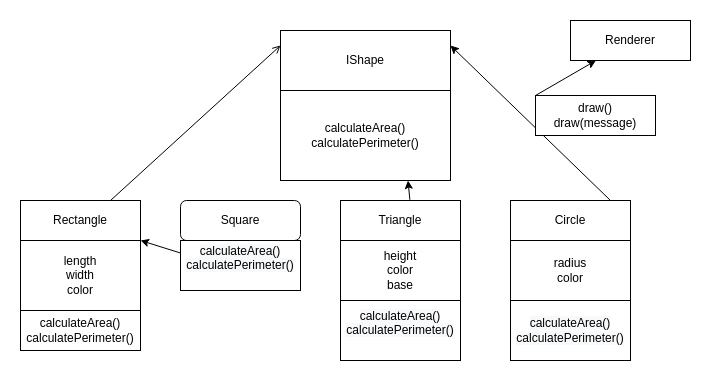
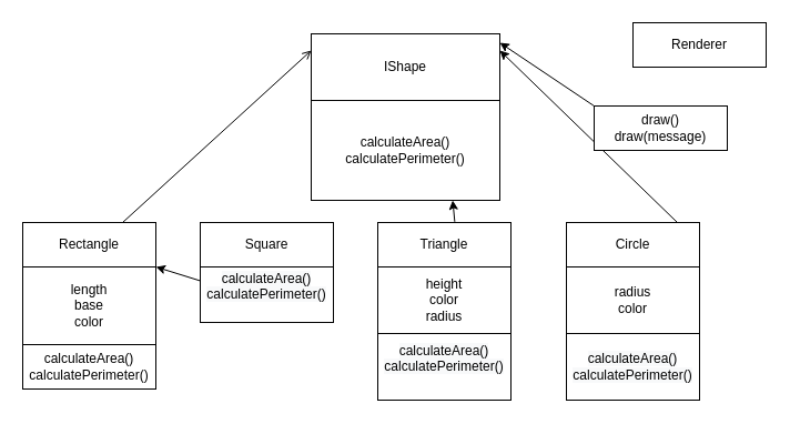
  <mxCell id="0" />
  <mxCell id="1" parent="0" />
  <mxCell id="2" value="IShape" style="rounded=0;whiteSpace=wrap;html=1;" parent="1" vertex="1"><mxGeometry x="280" y="30" width="170" height="60" as="geometry" /></mxCell>
  <mxCell id="3" value="calculateArea()&lt;br&gt;calculatePerimeter()" style="rounded=0;whiteSpace=wrap;html=1;" parent="1" vertex="1"><mxGeometry x="280" y="90" width="170" height="90" as="geometry" /></mxCell>
  <mxCell id="4" value="Rectangle" style="rounded=0;whiteSpace=wrap;html=1;" parent="1" vertex="1"><mxGeometry x="20" y="200" width="120" height="40" as="geometry" /></mxCell>
- <mxCell id="5" value="length&lt;br&gt;width&lt;br&gt;color&lt;br&gt;" style="rounded=0;whiteSpace=wrap;html=1;" parent="1" vertex="1"><mxGeometry x="20" y="240" width="120" height="70" as="geometry" /></mxCell>
+ <mxCell id="5" value="length&lt;br&gt;base&lt;br&gt;color&lt;br&gt;" style="rounded=0;whiteSpace=wrap;html=1;" parent="1" vertex="1"><mxGeometry x="20" y="240" width="120" height="70" as="geometry" /></mxCell>
  <mxCell id="6" value="calculateArea()&lt;br&gt;calculatePerimeter()" style="rounded=0;whiteSpace=wrap;html=1;" parent="1" vertex="1"><mxGeometry x="20" y="310" width="120" height="40" as="geometry" /></mxCell>
- <mxCell id="7" value="Square" style="whiteSpace=wrap;html=1;rounded=1;" parent="1" vertex="1"><mxGeometry x="180" y="200" width="120" height="40" as="geometry" /></mxCell>
+ <mxCell id="7" value="Square" style="rounded=0;whiteSpace=wrap;html=1;" parent="1" vertex="1"><mxGeometry x="180" y="200" width="120" height="40" as="geometry" /></mxCell>
  <mxCell id="8" value="&#10;&lt;span style=&quot;color: rgb(0, 0, 0); font-family: Helvetica; font-size: 12px; font-style: normal; font-variant-ligatures: normal; font-variant-caps: normal; font-weight: 400; letter-spacing: normal; orphans: 2; text-align: center; text-indent: 0px; text-transform: none; widows: 2; word-spacing: 0px; -webkit-text-stroke-width: 0px; background-color: rgb(248, 249, 250); text-decoration-thickness: initial; text-decoration-style: initial; text-decoration-color: initial; float: none; display: inline !important;&quot;&gt;calculateArea()&lt;/span&gt;&lt;br style=&quot;color: rgb(0, 0, 0); font-family: Helvetica; font-size: 12px; font-style: normal; font-variant-ligatures: normal; font-variant-caps: normal; font-weight: 400; letter-spacing: normal; orphans: 2; text-align: center; text-indent: 0px; text-transform: none; widows: 2; word-spacing: 0px; -webkit-text-stroke-width: 0px; background-color: rgb(248, 249, 250); text-decoration-thickness: initial; text-decoration-style: initial; text-decoration-color: initial;&quot;&gt;&lt;span style=&quot;color: rgb(0, 0, 0); font-family: Helvetica; font-size: 12px; font-style: normal; font-variant-ligatures: normal; font-variant-caps: normal; font-weight: 400; letter-spacing: normal; orphans: 2; text-align: center; text-indent: 0px; text-transform: none; widows: 2; word-spacing: 0px; -webkit-text-stroke-width: 0px; background-color: rgb(248, 249, 250); text-decoration-thickness: initial; text-decoration-style: initial; text-decoration-color: initial; float: none; display: inline !important;&quot;&gt;calculatePerimeter()&lt;/span&gt;&#10;&#10;" style="rounded=0;whiteSpace=wrap;html=1;" parent="1" vertex="1"><mxGeometry x="180" y="240" width="120" height="50" as="geometry" /></mxCell>
- <mxCell id="9" value="height&lt;br&gt;color&lt;br&gt;base" style="rounded=0;whiteSpace=wrap;html=1;" parent="1" vertex="1"><mxGeometry x="340" y="240" width="120" height="60" as="geometry" /></mxCell>
+ <mxCell id="9" value="height&lt;br&gt;color&lt;br&gt;radius" style="rounded=0;whiteSpace=wrap;html=1;" parent="1" vertex="1"><mxGeometry x="340" y="240" width="120" height="60" as="geometry" /></mxCell>
  <mxCell id="10" value="Triangle" style="rounded=0;whiteSpace=wrap;html=1;" parent="1" vertex="1"><mxGeometry x="340" y="200" width="120" height="40" as="geometry" /></mxCell>
  <mxCell id="11" value="&#10;&lt;span style=&quot;color: rgb(0, 0, 0); font-family: Helvetica; font-size: 12px; font-style: normal; font-variant-ligatures: normal; font-variant-caps: normal; font-weight: 400; letter-spacing: normal; orphans: 2; text-align: center; text-indent: 0px; text-transform: none; widows: 2; word-spacing: 0px; -webkit-text-stroke-width: 0px; background-color: rgb(248, 249, 250); text-decoration-thickness: initial; text-decoration-style: initial; text-decoration-color: initial; float: none; display: inline !important;&quot;&gt;calculateArea()&lt;/span&gt;&lt;br style=&quot;color: rgb(0, 0, 0); font-family: Helvetica; font-size: 12px; font-style: normal; font-variant-ligatures: normal; font-variant-caps: normal; font-weight: 400; letter-spacing: normal; orphans: 2; text-align: center; text-indent: 0px; text-transform: none; widows: 2; word-spacing: 0px; -webkit-text-stroke-width: 0px; background-color: rgb(248, 249, 250); text-decoration-thickness: initial; text-decoration-style: initial; text-decoration-color: initial;&quot;&gt;&lt;span style=&quot;color: rgb(0, 0, 0); font-family: Helvetica; font-size: 12px; font-style: normal; font-variant-ligatures: normal; font-variant-caps: normal; font-weight: 400; letter-spacing: normal; orphans: 2; text-align: center; text-indent: 0px; text-transform: none; widows: 2; word-spacing: 0px; -webkit-text-stroke-width: 0px; background-color: rgb(248, 249, 250); text-decoration-thickness: initial; text-decoration-style: initial; text-decoration-color: initial; float: none; display: inline !important;&quot;&gt;calculatePerimeter()&lt;/span&gt;&#10;&#10;" style="rounded=0;whiteSpace=wrap;html=1;" parent="1" vertex="1"><mxGeometry x="340" y="300" width="120" height="60" as="geometry" /></mxCell>
  <mxCell id="12" value="Circle" style="rounded=0;whiteSpace=wrap;html=1;" parent="1" vertex="1"><mxGeometry x="510" y="200" width="120" height="40" as="geometry" /></mxCell>
  <mxCell id="13" value="&#10;&lt;br style=&quot;color: rgb(0, 0, 0); font-family: Helvetica; font-size: 12px; font-style: normal; font-variant-ligatures: normal; font-variant-caps: normal; font-weight: 400; letter-spacing: normal; orphans: 2; text-align: center; text-indent: 0px; text-transform: none; widows: 2; word-spacing: 0px; -webkit-text-stroke-width: 0px; background-color: rgb(248, 249, 250); text-decoration-thickness: initial; text-decoration-style: initial; text-decoration-color: initial;&quot;&gt;&lt;span style=&quot;color: rgb(0, 0, 0); font-family: Helvetica; font-size: 12px; font-style: normal; font-variant-ligatures: normal; font-variant-caps: normal; font-weight: 400; letter-spacing: normal; orphans: 2; text-align: center; text-indent: 0px; text-transform: none; widows: 2; word-spacing: 0px; -webkit-text-stroke-width: 0px; text-decoration-thickness: initial; text-decoration-style: initial; text-decoration-color: initial; background-color: rgb(248, 249, 250); float: none; display: inline !important;&quot;&gt;calculateArea()&lt;/span&gt;&lt;br style=&quot;color: rgb(0, 0, 0); font-family: Helvetica; font-size: 12px; font-style: normal; font-variant-ligatures: normal; font-variant-caps: normal; font-weight: 400; letter-spacing: normal; orphans: 2; text-align: center; text-indent: 0px; text-transform: none; widows: 2; word-spacing: 0px; -webkit-text-stroke-width: 0px; text-decoration-thickness: initial; text-decoration-style: initial; text-decoration-color: initial; background-color: rgb(248, 249, 250);&quot;&gt;&lt;span style=&quot;color: rgb(0, 0, 0); font-family: Helvetica; font-size: 12px; font-style: normal; font-variant-ligatures: normal; font-variant-caps: normal; font-weight: 400; letter-spacing: normal; orphans: 2; text-align: center; text-indent: 0px; text-transform: none; widows: 2; word-spacing: 0px; -webkit-text-stroke-width: 0px; text-decoration-thickness: initial; text-decoration-style: initial; text-decoration-color: initial; background-color: rgb(248, 249, 250); float: none; display: inline !important;&quot;&gt;calculatePerimeter()&lt;/span&gt;&lt;br style=&quot;color: rgb(0, 0, 0); font-family: Helvetica; font-size: 12px; font-style: normal; font-variant-ligatures: normal; font-variant-caps: normal; font-weight: 400; letter-spacing: normal; orphans: 2; text-align: center; text-indent: 0px; text-transform: none; widows: 2; word-spacing: 0px; -webkit-text-stroke-width: 0px; background-color: rgb(248, 249, 250); text-decoration-thickness: initial; text-decoration-style: initial; text-decoration-color: initial;&quot;&gt;&#10;&#10;" style="rounded=0;whiteSpace=wrap;html=1;" parent="1" vertex="1"><mxGeometry x="510" y="300" width="120" height="60" as="geometry" /></mxCell>
  <mxCell id="14" value="radius&lt;br&gt;color" style="rounded=0;whiteSpace=wrap;html=1;" parent="1" vertex="1"><mxGeometry x="510" y="240" width="120" height="60" as="geometry" /></mxCell>
  <mxCell id="15" value="" style="endArrow=open;html=1;rounded=0;entryX=0;entryY=0.25;entryDx=0;entryDy=0;exitX=0.75;exitY=0;exitDx=0;exitDy=0;" parent="1" source="4" target="2" edge="1"><mxGeometry width="50" height="50" relative="1" as="geometry"><mxPoint x="140" y="170" as="sourcePoint" /><mxPoint x="190" y="120" as="targetPoint" /></mxGeometry></mxCell>
  <mxCell id="16" value="" style="endArrow=classic;html=1;rounded=0;entryX=0.75;entryY=1;entryDx=0;entryDy=0;exitX=0.578;exitY=-0.017;exitDx=0;exitDy=0;exitPerimeter=0;" parent="1" source="10" target="3" edge="1"><mxGeometry width="50" height="50" relative="1" as="geometry"><mxPoint x="420" y="190" as="sourcePoint" /><mxPoint x="440" y="160" as="targetPoint" /></mxGeometry></mxCell>
  <mxCell id="17" value="" style="endArrow=classic;html=1;rounded=0;entryX=1;entryY=0;entryDx=0;entryDy=0;exitX=0;exitY=0.25;exitDx=0;exitDy=0;" parent="1" source="8" target="5" edge="1"><mxGeometry width="50" height="50" relative="1" as="geometry"><mxPoint x="260" y="370" as="sourcePoint" /><mxPoint x="220" y="305" as="targetPoint" /></mxGeometry></mxCell>
  <mxCell id="18" value="" style="endArrow=classic;html=1;rounded=0;entryX=1;entryY=0.25;entryDx=0;entryDy=0;" parent="1" target="2" edge="1"><mxGeometry width="50" height="50" relative="1" as="geometry"><mxPoint x="610" y="200" as="sourcePoint" /><mxPoint x="660" y="150" as="targetPoint" /></mxGeometry></mxCell>
  <mxCell id="19" value="Renderer" style="rounded=0;whiteSpace=wrap;html=1;" parent="1" vertex="1"><mxGeometry x="570" y="20" width="120" height="40" as="geometry" /></mxCell>
  <mxCell id="20" value="draw()&lt;br&gt;draw(message)" style="rounded=0;whiteSpace=wrap;html=1;" parent="1" vertex="1"><mxGeometry x="535" y="95" width="120" height="40" as="geometry" /></mxCell>
- <mxCell id="21" value="" style="endArrow=classic;html=1;rounded=0;exitX=0;exitY=0;exitDx=0;exitDy=0;" parent="1" source="20" target="19" edge="1"><mxGeometry width="50" height="50" relative="1" as="geometry"><mxPoint x="530" y="90" as="sourcePoint" /><mxPoint x="450" y="50" as="targetPoint" /></mxGeometry></mxCell>
+ <mxCell id="21" value="" style="endArrow=classic;html=1;rounded=0;exitX=0;exitY=0;exitDx=0;exitDy=0;entryX=1;entryY=0.133;entryDx=0;entryDy=0;entryPerimeter=0;" parent="1" source="20" target="2" edge="1"><mxGeometry width="50" height="50" relative="1" as="geometry"><mxPoint x="530" y="90" as="sourcePoint" /><mxPoint x="450" y="50" as="targetPoint" /></mxGeometry></mxCell>
